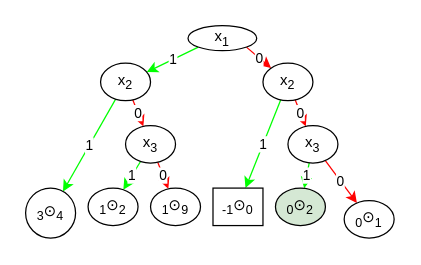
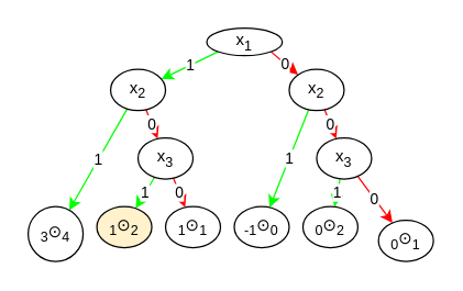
  <mxCell id="0" />
  <mxCell id="1" parent="0" />
  <mxCell id="2" value="1" style="rounded=0;orthogonalLoop=1;jettySize=auto;html=1;exitX=0;exitY=1;exitDx=0;exitDy=0;fillColor=#f8cecc;strokeColor=#00FF00;" edge="1" parent="1" source="4" target="7"><mxGeometry relative="1" as="geometry" /></mxCell>
  <mxCell id="3" value="0" style="edgeStyle=none;rounded=0;orthogonalLoop=1;jettySize=auto;html=1;exitX=1;exitY=1;exitDx=0;exitDy=0;strokeColor=#FF0000;" edge="1" parent="1" source="4" target="10"><mxGeometry relative="1" as="geometry" /></mxCell>
  <mxCell id="4" value="x&lt;sub&gt;1&lt;/sub&gt;" style="ellipse;whiteSpace=wrap;html=1;" vertex="1" parent="1"><mxGeometry x="150" y="20" width="55" height="20" as="geometry" /></mxCell>
  <mxCell id="5" value="0" style="edgeStyle=none;rounded=0;orthogonalLoop=1;jettySize=auto;html=1;strokeColor=#FF0000;" edge="1" parent="1" source="7" target="13"><mxGeometry relative="1" as="geometry" /></mxCell>
  <mxCell id="6" value="1" style="edgeStyle=none;rounded=0;orthogonalLoop=1;jettySize=auto;html=1;strokeColor=#00FF00;" edge="1" parent="1" source="7" target="21"><mxGeometry relative="1" as="geometry" /></mxCell>
  <mxCell id="7" value="&lt;div&gt;x&lt;sub&gt;2&lt;/sub&gt;&lt;/div&gt;" style="ellipse;whiteSpace=wrap;html=1;" vertex="1" parent="1"><mxGeometry x="80" y="50" width="40" height="30" as="geometry" /></mxCell>
  <mxCell id="8" value="0" style="edgeStyle=none;rounded=0;orthogonalLoop=1;jettySize=auto;html=1;strokeColor=#FF0000;" edge="1" parent="1" source="10" target="16"><mxGeometry relative="1" as="geometry" /></mxCell>
  <mxCell id="9" value="1" style="edgeStyle=none;rounded=0;orthogonalLoop=1;jettySize=auto;html=1;strokeColor=#00FF00;" edge="1" parent="1" source="10" target="18"><mxGeometry relative="1" as="geometry" /></mxCell>
  <mxCell id="10" value="&lt;div&gt;x&lt;sub&gt;2&lt;/sub&gt;&lt;/div&gt;" style="ellipse;whiteSpace=wrap;html=1;" vertex="1" parent="1"><mxGeometry x="210" y="50" width="40" height="30" as="geometry" /></mxCell>
  <mxCell id="11" value="1" style="edgeStyle=none;rounded=0;orthogonalLoop=1;jettySize=auto;html=1;strokeColor=#00FF00;" edge="1" parent="1" source="13" target="17"><mxGeometry relative="1" as="geometry" /></mxCell>
  <mxCell id="12" value="0" style="edgeStyle=none;rounded=0;orthogonalLoop=1;jettySize=auto;html=1;strokeColor=#FF0000;" edge="1" parent="1" source="13" target="22"><mxGeometry relative="1" as="geometry" /></mxCell>
  <mxCell id="13" value="&lt;div&gt;x&lt;sub&gt;3&lt;/sub&gt;&lt;/div&gt;" style="ellipse;whiteSpace=wrap;html=1;" vertex="1" parent="1"><mxGeometry x="100" y="100" width="40" height="30" as="geometry" /></mxCell>
  <mxCell id="14" value="1" style="edgeStyle=none;rounded=0;orthogonalLoop=1;jettySize=auto;html=1;strokeColor=#00FF00;" edge="1" parent="1" source="16" target="20"><mxGeometry relative="1" as="geometry" /></mxCell>
  <mxCell id="15" value="0" style="edgeStyle=none;rounded=0;orthogonalLoop=1;jettySize=auto;html=1;strokeColor=#FF0000;" edge="1" parent="1" source="16" target="19"><mxGeometry relative="1" as="geometry" /></mxCell>
  <mxCell id="16" value="&lt;div&gt;x&lt;sub&gt;3&lt;/sub&gt;&lt;/div&gt;" style="ellipse;whiteSpace=wrap;html=1;" vertex="1" parent="1"><mxGeometry x="230" y="100" width="40" height="30" as="geometry" /></mxCell>
- <mxCell id="17" value="&lt;sub&gt;1&lt;/sub&gt;⊙&lt;sub&gt;2&lt;/sub&gt;" style="ellipse;whiteSpace=wrap;html=1;" vertex="1" parent="1"><mxGeometry x="70" y="150" width="40" height="30" as="geometry" /></mxCell>
- <mxCell id="18" value="&lt;sub&gt;-1&lt;/sub&gt;⊙&lt;sub&gt;0&lt;/sub&gt;" style="whiteSpace=wrap;html=1;rounded=0;" vertex="1" parent="1"><mxGeometry x="170" y="150" width="40" height="30" as="geometry" /></mxCell>
+ <mxCell id="17" value="&lt;sub&gt;1&lt;/sub&gt;⊙&lt;sub&gt;2&lt;/sub&gt;" style="ellipse;whiteSpace=wrap;html=1;fillColor=#fff2cc;" vertex="1" parent="1"><mxGeometry x="70" y="150" width="40" height="30" as="geometry" /></mxCell>
+ <mxCell id="18" value="&lt;sub&gt;-1&lt;/sub&gt;⊙&lt;sub&gt;0&lt;/sub&gt;" style="ellipse;whiteSpace=wrap;html=1;" vertex="1" parent="1"><mxGeometry x="170" y="150" width="40" height="30" as="geometry" /></mxCell>
  <mxCell id="19" value="&lt;sub&gt;0&lt;/sub&gt;⊙&lt;sub&gt;1&lt;/sub&gt;" style="ellipse;whiteSpace=wrap;html=1;" vertex="1" parent="1"><mxGeometry x="275" y="160" width="40" height="30" as="geometry" /></mxCell>
- <mxCell id="20" value="&lt;sub&gt;0&lt;/sub&gt;⊙&lt;sub&gt;2&lt;/sub&gt;" style="ellipse;whiteSpace=wrap;html=1;fillColor=#d5e8d4;" vertex="1" parent="1"><mxGeometry x="220" y="150" width="40" height="30" as="geometry" /></mxCell>
+ <mxCell id="20" value="&lt;sub&gt;0&lt;/sub&gt;⊙&lt;sub&gt;2&lt;/sub&gt;" style="ellipse;whiteSpace=wrap;html=1;" vertex="1" parent="1"><mxGeometry x="220" y="150" width="40" height="30" as="geometry" /></mxCell>
  <mxCell id="21" value="&lt;sub&gt;3&lt;/sub&gt;⊙&lt;sub&gt;4&lt;/sub&gt;" style="ellipse;whiteSpace=wrap;html=1;" vertex="1" parent="1"><mxGeometry x="20" y="150" width="40" height="40" as="geometry" /></mxCell>
- <mxCell id="22" value="&lt;sub&gt;1&lt;/sub&gt;⊙&lt;sub&gt;9&lt;/sub&gt;" style="ellipse;whiteSpace=wrap;html=1;" vertex="1" parent="1"><mxGeometry x="120" y="150" width="40" height="30" as="geometry" /></mxCell>
+ <mxCell id="22" value="&lt;sub&gt;1&lt;/sub&gt;⊙&lt;sub&gt;1&lt;/sub&gt;" style="ellipse;whiteSpace=wrap;html=1;" vertex="1" parent="1"><mxGeometry x="120" y="150" width="40" height="30" as="geometry" /></mxCell>
